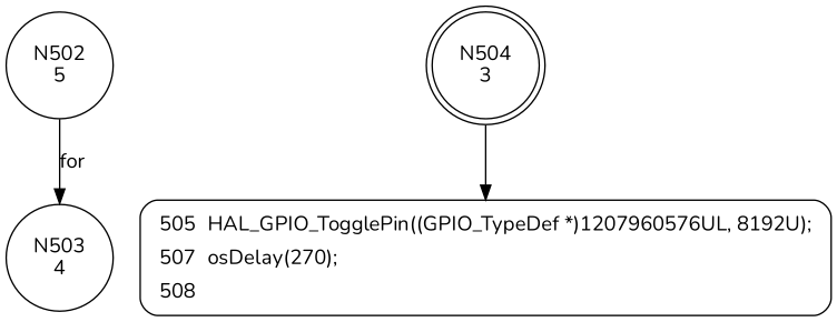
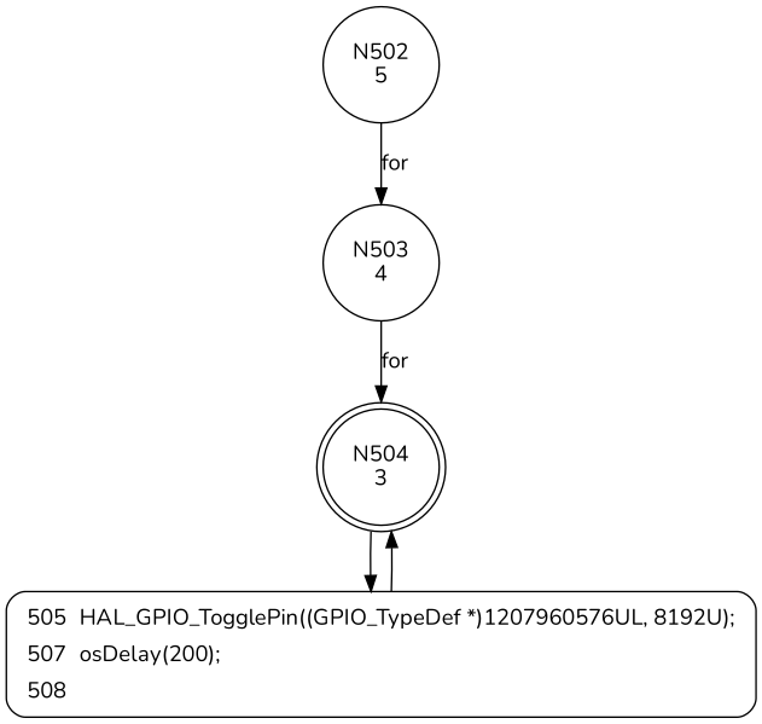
  digraph {
    fontname=Nunito
    node [fontname=Nunito shape=circle]
    edge [fontname=Nunito]
    n1 [label="N502\n5"]
    n2 [label="N503\n4"]
    n3 [label="N504\n3" shape=doublecircle]
-   n4 [fillcolor=white label=<<table border="0" cellborder="0" cellpadding="3" bgcolor="white"><tr><td align="right">505</td><td align="left">HAL_GPIO_TogglePin((GPIO_TypeDef *)1207960576UL, 8192U);</td></tr><tr><td align="right">507</td><td align="left">osDelay(270);</td></tr><tr><td align="right">508</td><td align="left"></td></tr></table>> penwidth=1 shape=Mrecord style="filled,bold"]
+   n4 [fillcolor=white label=<<table border="0" cellborder="0" cellpadding="3" bgcolor="white"><tr><td align="right">505</td><td align="left">HAL_GPIO_TogglePin((GPIO_TypeDef *)1207960576UL, 8192U);</td></tr><tr><td align="right">507</td><td align="left">osDelay(200);</td></tr><tr><td align="right">508</td><td align="left"></td></tr></table>> penwidth=1 shape=Mrecord style="filled,bold"]
    n1 -> n2 [label=for]
+   n2 -> n3 [label=for]
    n3 -> n4
+   n4 -> n3
  }
